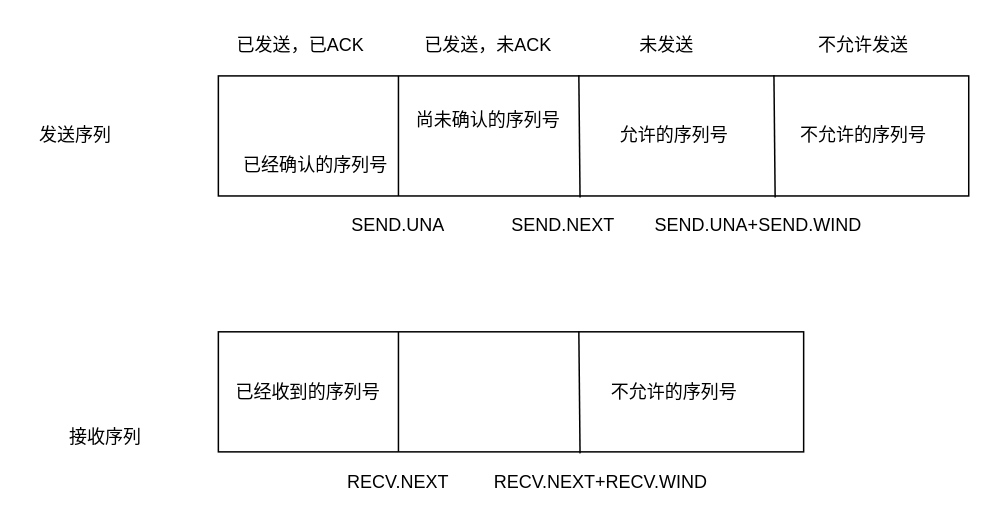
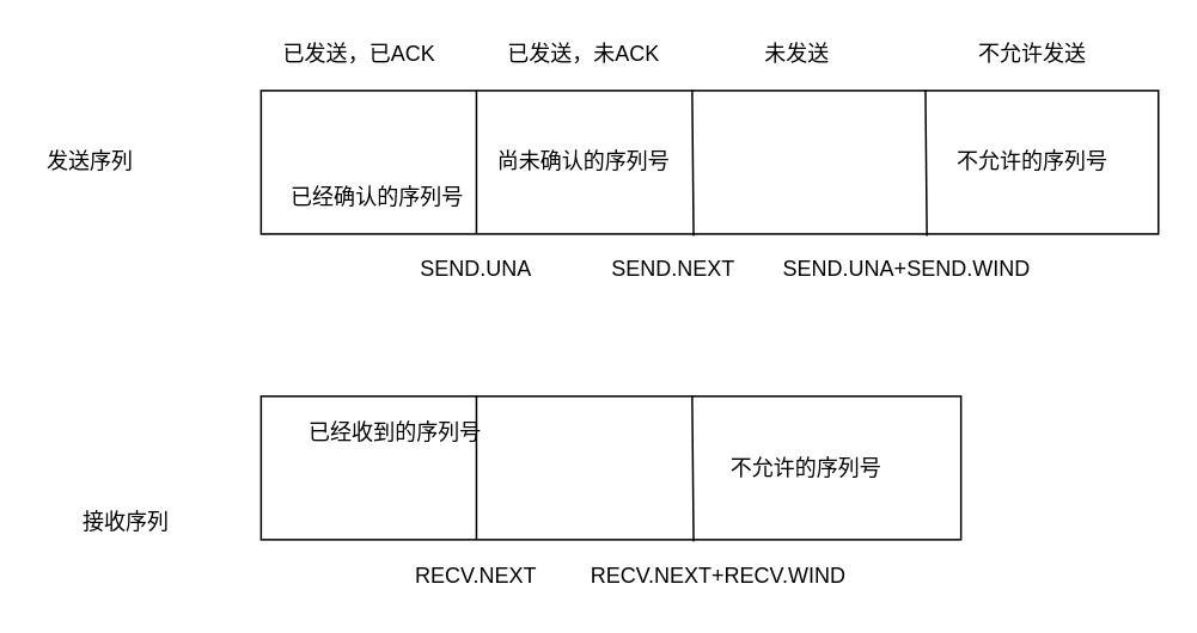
  <mxCell id="0" />
  <mxCell id="1" parent="0" />
  <mxCell id="2" value="" style="rounded=0;whiteSpace=wrap;html=1;" vertex="1" parent="1"><mxGeometry x="145" y="50" width="500" height="80" as="geometry" /></mxCell>
  <mxCell id="3" value="" style="endArrow=none;html=1;entryX=0.698;entryY=-0.019;entryDx=0;entryDy=0;entryPerimeter=0;" edge="1" parent="1"><mxGeometry width="50" height="50" relative="1" as="geometry"><mxPoint x="386" y="131" as="sourcePoint" /><mxPoint x="385.2" y="49.48" as="targetPoint" /></mxGeometry></mxCell>
  <mxCell id="4" value="" style="endArrow=none;html=1;" edge="1" parent="1"><mxGeometry width="50" height="50" relative="1" as="geometry"><mxPoint x="265" y="130" as="sourcePoint" /><mxPoint x="265" y="50" as="targetPoint" /></mxGeometry></mxCell>
  <mxCell id="5" value="SEND.UNA" style="text;html=1;strokeColor=none;fillColor=none;align=center;verticalAlign=middle;whiteSpace=wrap;rounded=0;" vertex="1" parent="1"><mxGeometry x="245" y="140" width="40" height="20" as="geometry" /></mxCell>
  <mxCell id="6" value="SEND.NEXT" style="text;html=1;strokeColor=none;fillColor=none;align=center;verticalAlign=middle;whiteSpace=wrap;rounded=0;" vertex="1" parent="1"><mxGeometry x="355" y="140" width="40" height="20" as="geometry" /></mxCell>
  <mxCell id="7" value="" style="endArrow=none;html=1;entryX=0.698;entryY=-0.019;entryDx=0;entryDy=0;entryPerimeter=0;" edge="1" parent="1"><mxGeometry width="50" height="50" relative="1" as="geometry"><mxPoint x="516" y="131" as="sourcePoint" /><mxPoint x="515.2" y="49.48" as="targetPoint" /></mxGeometry></mxCell>
  <mxCell id="8" value="SEND.UNA+SEND.WIND" style="text;html=1;strokeColor=none;fillColor=none;align=center;verticalAlign=middle;whiteSpace=wrap;rounded=0;" vertex="1" parent="1"><mxGeometry x="485" y="140" width="40" height="20" as="geometry" /></mxCell>
  <mxCell id="9" value="已经确认的序列号" style="text;html=1;strokeColor=none;fillColor=none;align=center;verticalAlign=middle;whiteSpace=wrap;rounded=0;" vertex="1" parent="1"><mxGeometry x="160" y="95" width="100" height="30" as="geometry" /></mxCell>
- <mxCell id="10" value="尚未确认的序列号" style="text;html=1;strokeColor=none;fillColor=none;align=center;verticalAlign=middle;whiteSpace=wrap;rounded=0;" vertex="1" parent="1"><mxGeometry x="275" y="65" width="100" height="30" as="geometry" /></mxCell>
- <mxCell id="11" value="允许的序列号" style="text;html=1;strokeColor=none;fillColor=none;align=center;verticalAlign=middle;whiteSpace=wrap;rounded=0;" vertex="1" parent="1"><mxGeometry x="399" y="75" width="100" height="30" as="geometry" /></mxCell>
+ <mxCell id="10" value="尚未确认的序列号" style="text;html=1;strokeColor=none;fillColor=none;align=center;verticalAlign=middle;whiteSpace=wrap;rounded=0;" vertex="1" parent="1"><mxGeometry x="275" y="75" width="100" height="30" as="geometry" /></mxCell>
  <mxCell id="12" value="发送序列" style="text;html=1;strokeColor=none;fillColor=none;align=center;verticalAlign=middle;whiteSpace=wrap;rounded=0;" vertex="1" parent="1"><mxGeometry x="20" y="80" width="60" height="20" as="geometry" /></mxCell>
  <mxCell id="13" value="" style="rounded=0;whiteSpace=wrap;html=1;" vertex="1" parent="1"><mxGeometry x="145" y="220.52" width="390" height="80" as="geometry" /></mxCell>
  <mxCell id="14" value="" style="endArrow=none;html=1;entryX=0.698;entryY=-0.019;entryDx=0;entryDy=0;entryPerimeter=0;" edge="1" parent="1"><mxGeometry width="50" height="50" relative="1" as="geometry"><mxPoint x="386" y="301.52" as="sourcePoint" /><mxPoint x="385.2" y="220" as="targetPoint" /></mxGeometry></mxCell>
  <mxCell id="15" value="" style="endArrow=none;html=1;" edge="1" parent="1"><mxGeometry width="50" height="50" relative="1" as="geometry"><mxPoint x="265" y="300.52" as="sourcePoint" /><mxPoint x="265" y="220.52" as="targetPoint" /></mxGeometry></mxCell>
  <mxCell id="16" value="RECV.NEXT" style="text;html=1;strokeColor=none;fillColor=none;align=center;verticalAlign=middle;whiteSpace=wrap;rounded=0;" vertex="1" parent="1"><mxGeometry x="245" y="310.52" width="40" height="20" as="geometry" /></mxCell>
  <mxCell id="17" value="RECV.NEXT+RECV.WIND" style="text;html=1;strokeColor=none;fillColor=none;align=center;verticalAlign=middle;whiteSpace=wrap;rounded=0;" vertex="1" parent="1"><mxGeometry x="380" y="310.52" width="40" height="20" as="geometry" /></mxCell>
- <mxCell id="18" value="已经收到的序列号" style="text;html=1;strokeColor=none;fillColor=none;align=center;verticalAlign=middle;whiteSpace=wrap;rounded=0;" vertex="1" parent="1"><mxGeometry x="155" y="245.52" width="100" height="30" as="geometry" /></mxCell>
+ <mxCell id="18" value="已经收到的序列号" style="text;html=1;strokeColor=none;fillColor=none;align=center;verticalAlign=middle;whiteSpace=wrap;rounded=0;" vertex="1" parent="1"><mxGeometry x="170" y="225.52" width="100" height="30" as="geometry" /></mxCell>
  <mxCell id="19" value="接收序列" style="text;html=1;strokeColor=none;fillColor=none;align=center;verticalAlign=middle;whiteSpace=wrap;rounded=0;" vertex="1" parent="1"><mxGeometry x="40" y="280.52" width="60" height="20" as="geometry" /></mxCell>
  <mxCell id="20" value="已发送，已ACK" style="text;html=1;strokeColor=none;fillColor=none;align=center;verticalAlign=middle;whiteSpace=wrap;rounded=0;" vertex="1" parent="1"><mxGeometry x="145" y="20" width="110" height="20" as="geometry" /></mxCell>
  <mxCell id="21" value="不允许的序列号" style="text;html=1;strokeColor=none;fillColor=none;align=center;verticalAlign=middle;whiteSpace=wrap;rounded=0;" vertex="1" parent="1"><mxGeometry x="525" y="75" width="100" height="30" as="geometry" /></mxCell>
  <mxCell id="22" value="已发送，未ACK" style="text;html=1;strokeColor=none;fillColor=none;align=center;verticalAlign=middle;whiteSpace=wrap;rounded=0;" vertex="1" parent="1"><mxGeometry x="270" y="20" width="110" height="20" as="geometry" /></mxCell>
  <mxCell id="23" value="未发送" style="text;html=1;strokeColor=none;fillColor=none;align=center;verticalAlign=middle;whiteSpace=wrap;rounded=0;" vertex="1" parent="1"><mxGeometry x="389" y="20" width="110" height="20" as="geometry" /></mxCell>
  <mxCell id="24" value="不允许发送" style="text;html=1;strokeColor=none;fillColor=none;align=center;verticalAlign=middle;whiteSpace=wrap;rounded=0;" vertex="1" parent="1"><mxGeometry x="520" y="20" width="110" height="20" as="geometry" /></mxCell>
  <mxCell id="25" value="不允许的序列号" style="text;html=1;strokeColor=none;fillColor=none;align=center;verticalAlign=middle;whiteSpace=wrap;rounded=0;" vertex="1" parent="1"><mxGeometry x="389" y="245.52" width="120" height="30" as="geometry" /></mxCell>
